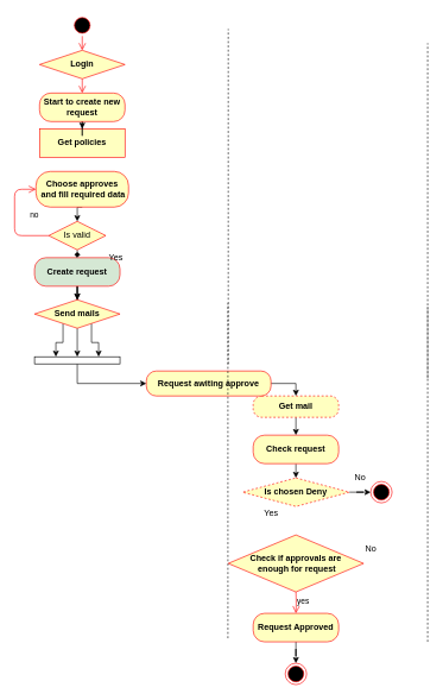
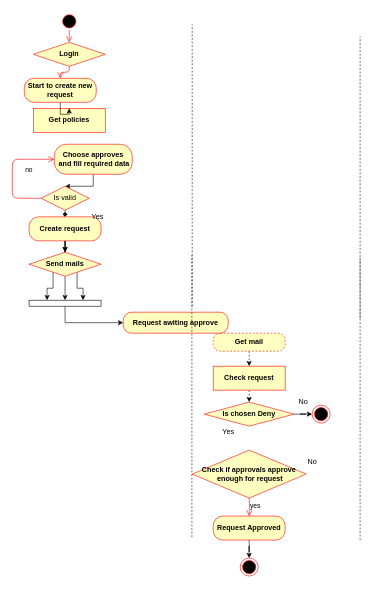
  <mxCell id="0" />
  <mxCell id="1" parent="0" />
  <mxCell id="2" value="" style="endArrow=none;dashed=1;html=1;" edge="1" parent="1"><mxGeometry width="50" height="50" relative="1" as="geometry"><mxPoint x="320" y="510" as="sourcePoint" /><mxPoint x="320" y="40" as="targetPoint" /></mxGeometry></mxCell>
  <mxCell id="3" value="" style="endArrow=none;dashed=1;html=1;" edge="1" parent="1"><mxGeometry width="50" height="50" relative="1" as="geometry"><mxPoint x="600" y="530" as="sourcePoint" /><mxPoint x="600" y="60" as="targetPoint" /></mxGeometry></mxCell>
  <mxCell id="4" value="" style="ellipse;html=1;shape=startState;fillColor=#000000;strokeColor=#ff0000;" vertex="1" parent="1"><mxGeometry x="100" y="20" width="30" height="30" as="geometry" /></mxCell>
  <mxCell id="5" value="" style="edgeStyle=orthogonalEdgeStyle;html=1;verticalAlign=bottom;endArrow=open;endSize=8;strokeColor=#ff0000;entryX=0.5;entryY=0;entryDx=0;entryDy=0;" edge="1" source="15" parent="1" target="18"><mxGeometry relative="1" as="geometry"><mxPoint x="150" y="110" as="targetPoint" /></mxGeometry></mxCell>
  <mxCell id="6" value="&lt;b&gt;Get policies&lt;br&gt;&lt;/b&gt;" style="whiteSpace=wrap;html=1;arcSize=40;fontColor=#000000;fillColor=#ffffc0;strokeColor=#ff0000;rounded=0;" vertex="1" parent="1"><mxGeometry x="55" y="180" width="120" height="40" as="geometry" /></mxCell>
  <mxCell id="7" style="edgeStyle=orthogonalEdgeStyle;rounded=0;orthogonalLoop=1;jettySize=auto;html=1;exitX=0.5;exitY=1;exitDx=0;exitDy=0;entryX=0.5;entryY=0;entryDx=0;entryDy=0;" edge="1" parent="1" source="8" target="13"><mxGeometry relative="1" as="geometry" /></mxCell>
- <mxCell id="8" value="&lt;span style=&quot;font-weight: 700 ; white-space: nowrap&quot;&gt;Choose approves&lt;br&gt;&amp;nbsp;and fill&amp;nbsp;&lt;/span&gt;&lt;span style=&quot;white-space: nowrap&quot;&gt;&lt;b&gt;required data&lt;br&gt;&lt;/b&gt;&lt;/span&gt;" style="rounded=1;whiteSpace=wrap;html=1;arcSize=40;fontColor=#000000;fillColor=#ffffc0;strokeColor=#ff0000;" vertex="1" parent="1"><mxGeometry x="50" y="240" width="130" height="50" as="geometry" /></mxCell>
+ <mxCell id="8" value="&lt;span style=&quot;font-weight: 700 ; white-space: nowrap&quot;&gt;Choose approves&lt;br&gt;&amp;nbsp;and fill&amp;nbsp;&lt;/span&gt;&lt;span style=&quot;white-space: nowrap&quot;&gt;&lt;b&gt;required data&lt;br&gt;&lt;/b&gt;&lt;/span&gt;" style="rounded=1;whiteSpace=wrap;html=1;arcSize=40;fontColor=#000000;fillColor=#ffffc0;strokeColor=#ff0000;" vertex="1" parent="1"><mxGeometry x="90" y="240" width="130" height="50" as="geometry" /></mxCell>
  <mxCell id="9" style="edgeStyle=orthogonalEdgeStyle;rounded=0;orthogonalLoop=1;jettySize=auto;html=1;exitX=0.5;exitY=1;exitDx=0;exitDy=0;entryX=0.5;entryY=0;entryDx=0;entryDy=0;" edge="1" parent="1" source="11" target="22"><mxGeometry relative="1" as="geometry" /></mxCell>
  <mxCell id="10" value="" style="edgeStyle=orthogonalEdgeStyle;rounded=0;orthogonalLoop=1;jettySize=auto;html=1;" edge="1" parent="1" source="11" target="22"><mxGeometry relative="1" as="geometry" /></mxCell>
- <mxCell id="11" value="&lt;span style=&quot;font-weight: 700 ; white-space: nowrap&quot;&gt;Create request&lt;/span&gt;" style="rounded=1;whiteSpace=wrap;html=1;arcSize=40;fontColor=#000000;fillColor=#d5e8d4;strokeColor=#ff0000;" vertex="1" parent="1"><mxGeometry x="48" y="361" width="120" height="40" as="geometry" /></mxCell>
+ <mxCell id="11" value="&lt;span style=&quot;font-weight: 700 ; white-space: nowrap&quot;&gt;Create request&lt;/span&gt;" style="rounded=1;whiteSpace=wrap;html=1;arcSize=40;fontColor=#000000;fillColor=#ffffc0;strokeColor=#ff0000;" vertex="1" parent="1"><mxGeometry x="48" y="361" width="120" height="40" as="geometry" /></mxCell>
  <mxCell id="12" style="edgeStyle=orthogonalEdgeStyle;rounded=0;orthogonalLoop=1;jettySize=auto;html=1;exitX=0.5;exitY=1;exitDx=0;exitDy=0;entryX=0.5;entryY=0;entryDx=0;entryDy=0;endArrow=diamond;" edge="1" parent="1" source="13" target="11"><mxGeometry relative="1" as="geometry" /></mxCell>
  <mxCell id="13" value="Is valid" style="rhombus;whiteSpace=wrap;html=1;fillColor=#ffffc0;strokeColor=#ff0000;" vertex="1" parent="1"><mxGeometry x="68" y="310" width="80" height="40" as="geometry" /></mxCell>
  <mxCell id="14" value="no" style="edgeStyle=orthogonalEdgeStyle;html=1;align=left;verticalAlign=bottom;endArrow=open;endSize=8;strokeColor=#ff0000;exitX=0;exitY=0.5;exitDx=0;exitDy=0;entryX=0;entryY=0.5;entryDx=0;entryDy=0;" edge="1" source="13" parent="1" target="8"><mxGeometry x="-0.049" y="-20" relative="1" as="geometry"><mxPoint x="0" y="330" as="targetPoint" /><Array as="points"><mxPoint x="20" y="330" /><mxPoint x="20" y="265" /></Array><mxPoint as="offset" /></mxGeometry></mxCell>
  <mxCell id="15" value="&lt;b&gt;Login&lt;br&gt;&lt;/b&gt;" style="rhombus;whiteSpace=wrap;html=1;arcSize=40;fontColor=#000000;fillColor=#ffffc0;strokeColor=#ff0000;" vertex="1" parent="1"><mxGeometry x="55" y="70" width="120" height="40" as="geometry" /></mxCell>
  <mxCell id="16" value="" style="edgeStyle=orthogonalEdgeStyle;html=1;verticalAlign=bottom;endArrow=open;endSize=8;strokeColor=#ff0000;entryX=0.5;entryY=0;entryDx=0;entryDy=0;" edge="1" parent="1" source="4" target="15"><mxGeometry relative="1" as="geometry"><mxPoint x="115" y="160" as="targetPoint" /><mxPoint x="115" y="100" as="sourcePoint" /></mxGeometry></mxCell>
  <mxCell id="17" style="edgeStyle=orthogonalEdgeStyle;rounded=0;orthogonalLoop=1;jettySize=auto;html=1;exitX=0.5;exitY=1;exitDx=0;exitDy=0;" edge="1" parent="1" source="18" target="6"><mxGeometry relative="1" as="geometry" /></mxCell>
- <mxCell id="18" value="&lt;b&gt;Start to create new request&lt;br&gt;&lt;/b&gt;" style="rounded=1;whiteSpace=wrap;html=1;arcSize=40;fontColor=#000000;fillColor=#ffffc0;strokeColor=#ff0000;" vertex="1" parent="1"><mxGeometry x="55" y="130" width="120" height="40" as="geometry" /></mxCell>
+ <mxCell id="18" value="&lt;b&gt;Start to create new request&lt;br&gt;&lt;/b&gt;" style="rounded=1;whiteSpace=wrap;html=1;arcSize=40;fontColor=#000000;fillColor=#ffffc0;strokeColor=#ff0000;" vertex="1" parent="1"><mxGeometry x="40" y="130" width="120" height="40" as="geometry" /></mxCell>
  <mxCell id="19" style="edgeStyle=orthogonalEdgeStyle;rounded=0;orthogonalLoop=1;jettySize=auto;html=1;exitX=0.25;exitY=1;exitDx=0;exitDy=0;entryX=0.25;entryY=0;entryDx=0;entryDy=0;" edge="1" parent="1" source="22" target="24"><mxGeometry relative="1" as="geometry"><mxPoint x="70" y="516" as="targetPoint" /></mxGeometry></mxCell>
  <mxCell id="20" style="edgeStyle=orthogonalEdgeStyle;rounded=0;orthogonalLoop=1;jettySize=auto;html=1;exitX=0.5;exitY=1;exitDx=0;exitDy=0;entryX=0.5;entryY=0;entryDx=0;entryDy=0;" edge="1" parent="1" source="22" target="24"><mxGeometry relative="1" as="geometry"><mxPoint x="109" y="518" as="targetPoint" /></mxGeometry></mxCell>
  <mxCell id="21" style="edgeStyle=orthogonalEdgeStyle;rounded=0;orthogonalLoop=1;jettySize=auto;html=1;exitX=0.75;exitY=1;exitDx=0;exitDy=0;entryX=0.75;entryY=0;entryDx=0;entryDy=0;" edge="1" parent="1" source="22" target="24"><mxGeometry relative="1" as="geometry"><mxPoint x="138" y="520" as="targetPoint" /></mxGeometry></mxCell>
  <mxCell id="22" value="&lt;span style=&quot;font-weight: 700 ; white-space: nowrap&quot;&gt;Send mails&lt;/span&gt;" style="rhombus;whiteSpace=wrap;html=1;arcSize=40;fontColor=#000000;fillColor=#ffffc0;strokeColor=#ff0000;" vertex="1" parent="1"><mxGeometry x="48" y="420" width="120" height="40" as="geometry" /></mxCell>
  <mxCell id="23" style="edgeStyle=orthogonalEdgeStyle;rounded=0;orthogonalLoop=1;jettySize=auto;html=1;exitX=0.5;exitY=1;exitDx=0;exitDy=0;entryX=0;entryY=0.5;entryDx=0;entryDy=0;" edge="1" parent="1" source="24" target="35"><mxGeometry relative="1" as="geometry" /></mxCell>
  <mxCell id="24" value="" style="html=1;" vertex="1" parent="1"><mxGeometry x="48" y="500" width="120" height="10" as="geometry" /></mxCell>
  <mxCell id="25" value="Yes&lt;br&gt;" style="text;html=1;align=center;verticalAlign=middle;resizable=0;points=[];;autosize=1;" vertex="1" parent="1"><mxGeometry x="142" y="351" width="40" height="20" as="geometry" /></mxCell>
- <mxCell id="26" style="edgeStyle=orthogonalEdgeStyle;rounded=0;orthogonalLoop=1;jettySize=auto;html=1;exitX=0.5;exitY=1;exitDx=0;exitDy=0;entryX=0.5;entryY=0;entryDx=0;entryDy=0;" edge="1" parent="1" source="27" target="29"><mxGeometry relative="1" as="geometry" /></mxCell>
+ <mxCell id="26" style="edgeStyle=orthogonalEdgeStyle;rounded=0;orthogonalLoop=1;jettySize=auto;html=1;exitX=0.5;exitY=1;exitDx=0;exitDy=0;entryX=0.5;entryY=0;entryDx=0;entryDy=0;dashed=1;" edge="1" parent="1" source="27" target="29"><mxGeometry relative="1" as="geometry" /></mxCell>
  <mxCell id="27" value="&lt;span style=&quot;font-weight: 700 ; white-space: nowrap&quot;&gt;Get mail&lt;br&gt;&lt;/span&gt;" style="rounded=1;whiteSpace=wrap;html=1;arcSize=40;fontColor=#000000;fillColor=#ffffc0;strokeColor=#ff0000;dashed=1;" vertex="1" parent="1"><mxGeometry x="355" y="555" width="120" height="30" as="geometry" /></mxCell>
- <mxCell id="28" style="edgeStyle=orthogonalEdgeStyle;rounded=0;orthogonalLoop=1;jettySize=auto;html=1;exitX=0.5;exitY=1;exitDx=0;exitDy=0;entryX=0.5;entryY=0;entryDx=0;entryDy=0;" edge="1" parent="1" source="29" target="36"><mxGeometry relative="1" as="geometry" /></mxCell>
- <mxCell id="29" value="&lt;span style=&quot;font-weight: 700 ; white-space: nowrap&quot;&gt;Check request&lt;br&gt;&lt;/span&gt;" style="rounded=1;whiteSpace=wrap;html=1;arcSize=40;fontColor=#000000;fillColor=#ffffc0;strokeColor=#ff0000;" vertex="1" parent="1"><mxGeometry x="355" y="610" width="120" height="40" as="geometry" /></mxCell>
- <mxCell id="30" value="&lt;span style=&quot;font-weight: 700 ; white-space: nowrap&quot;&gt;Check if approvals are&lt;br&gt;&amp;nbsp;&lt;/span&gt;&lt;span style=&quot;white-space: nowrap&quot;&gt;&lt;b&gt;enough for request&lt;/b&gt;&lt;/span&gt;" style="rhombus;whiteSpace=wrap;html=1;fillColor=#ffffc0;strokeColor=#ff0000;" vertex="1" parent="1"><mxGeometry x="320" y="750" width="190" height="80" as="geometry" /></mxCell>
+ <mxCell id="28" style="edgeStyle=orthogonalEdgeStyle;rounded=0;orthogonalLoop=1;jettySize=auto;html=1;exitX=0.5;exitY=1;exitDx=0;exitDy=0;entryX=0.5;entryY=0;entryDx=0;entryDy=0;dashed=1;" edge="1" parent="1" source="29" target="36"><mxGeometry relative="1" as="geometry" /></mxCell>
+ <mxCell id="29" value="&lt;span style=&quot;font-weight: 700 ; white-space: nowrap&quot;&gt;Check request&lt;br&gt;&lt;/span&gt;" style="whiteSpace=wrap;html=1;arcSize=40;fontColor=#000000;fillColor=#ffffc0;strokeColor=#ff0000;rounded=0;" vertex="1" parent="1"><mxGeometry x="355" y="610" width="120" height="40" as="geometry" /></mxCell>
+ <mxCell id="30" value="&lt;span style=&quot;font-weight: 700 ; white-space: nowrap&quot;&gt;Check if approvals approve&lt;br&gt;&amp;nbsp;&lt;/span&gt;&lt;span style=&quot;white-space: nowrap&quot;&gt;&lt;b&gt;enough for request&lt;/b&gt;&lt;/span&gt;" style="rhombus;whiteSpace=wrap;html=1;fillColor=#ffffc0;strokeColor=#ff0000;" vertex="1" parent="1"><mxGeometry x="320" y="750" width="190" height="80" as="geometry" /></mxCell>
  <mxCell id="31" value="yes" style="edgeStyle=orthogonalEdgeStyle;html=1;align=left;verticalAlign=top;endArrow=open;endSize=8;strokeColor=#ff0000;entryX=0.5;entryY=0;entryDx=0;entryDy=0;" edge="1" parent="1" target="33"><mxGeometry x="-1" relative="1" as="geometry"><mxPoint x="410.5" y="860" as="targetPoint" /><mxPoint x="415" y="830" as="sourcePoint" /></mxGeometry></mxCell>
  <mxCell id="32" style="edgeStyle=orthogonalEdgeStyle;rounded=0;orthogonalLoop=1;jettySize=auto;html=1;exitX=0.5;exitY=1;exitDx=0;exitDy=0;" edge="1" parent="1" source="33" target="42"><mxGeometry relative="1" as="geometry" /></mxCell>
  <mxCell id="33" value="&lt;span style=&quot;font-weight: 700 ; white-space: nowrap&quot;&gt;Request Approved&lt;/span&gt;" style="rounded=1;whiteSpace=wrap;html=1;arcSize=40;fontColor=#000000;fillColor=#ffffc0;strokeColor=#ff0000;" vertex="1" parent="1"><mxGeometry x="355" y="860" width="120" height="40" as="geometry" /></mxCell>
- <mxCell id="34" style="edgeStyle=orthogonalEdgeStyle;rounded=0;orthogonalLoop=1;jettySize=auto;html=1;exitX=1;exitY=0.5;exitDx=0;exitDy=0;entryX=0.5;entryY=0;entryDx=0;entryDy=0;" edge="1" parent="1" source="35" target="27"><mxGeometry relative="1" as="geometry" /></mxCell>
  <mxCell id="35" value="&lt;span style=&quot;font-weight: 700 ; white-space: nowrap&quot;&gt;Request awiting approve&lt;/span&gt;&lt;span style=&quot;font-weight: 700 ; white-space: nowrap&quot;&gt;&lt;br&gt;&lt;/span&gt;" style="rounded=1;whiteSpace=wrap;html=1;arcSize=40;fontColor=#000000;fillColor=#ffffc0;strokeColor=#ff0000;" vertex="1" parent="1"><mxGeometry x="205" y="520" width="175" height="35" as="geometry" /></mxCell>
- <mxCell id="36" value="&lt;span style=&quot;white-space: nowrap&quot;&gt;&lt;b&gt;Is chosen Deny&lt;/b&gt;&lt;/span&gt;" style="rhombus;whiteSpace=wrap;html=1;fillColor=#ffffc0;strokeColor=#ff0000;dashed=1;" vertex="1" parent="1"><mxGeometry x="340" y="670" width="150" height="40" as="geometry" /></mxCell>
+ <mxCell id="36" value="&lt;span style=&quot;white-space: nowrap&quot;&gt;&lt;b&gt;Is chosen Deny&lt;/b&gt;&lt;/span&gt;" style="rhombus;whiteSpace=wrap;html=1;fillColor=#ffffc0;strokeColor=#ff0000;" vertex="1" parent="1"><mxGeometry x="340" y="670" width="150" height="40" as="geometry" /></mxCell>
  <mxCell id="37" value="Yes" style="text;html=1;align=center;verticalAlign=middle;resizable=0;points=[];;autosize=1;" vertex="1" parent="1"><mxGeometry x="360" y="710" width="40" height="20" as="geometry" /></mxCell>
  <mxCell id="38" value="" style="ellipse;html=1;shape=endState;fillColor=#000000;strokeColor=#ff0000;" vertex="1" parent="1"><mxGeometry x="520" y="675" width="30" height="30" as="geometry" /></mxCell>
  <mxCell id="39" style="edgeStyle=orthogonalEdgeStyle;rounded=0;orthogonalLoop=1;jettySize=auto;html=1;exitX=1;exitY=0.5;exitDx=0;exitDy=0;" edge="1" parent="1" source="36" target="38"><mxGeometry relative="1" as="geometry"><mxPoint x="630" y="690" as="targetPoint" /><mxPoint x="490" y="690" as="sourcePoint" /></mxGeometry></mxCell>
  <mxCell id="40" value="No" style="text;html=1;align=center;verticalAlign=middle;resizable=0;points=[];;autosize=1;" vertex="1" parent="1"><mxGeometry x="505" y="760" width="30" height="20" as="geometry" /></mxCell>
  <mxCell id="41" value="No" style="text;html=1;align=center;verticalAlign=middle;resizable=0;points=[];;autosize=1;" vertex="1" parent="1"><mxGeometry x="490" y="660" width="30" height="20" as="geometry" /></mxCell>
  <mxCell id="42" value="" style="ellipse;html=1;shape=endState;fillColor=#000000;strokeColor=#ff0000;" vertex="1" parent="1"><mxGeometry x="400" y="930" width="30" height="30" as="geometry" /></mxCell>
  <mxCell id="43" value="" style="endArrow=none;dashed=1;html=1;" edge="1" parent="1"><mxGeometry width="50" height="50" relative="1" as="geometry"><mxPoint x="319.5" y="895" as="sourcePoint" /><mxPoint x="319.5" y="425" as="targetPoint" /></mxGeometry></mxCell>
  <mxCell id="44" value="" style="endArrow=none;dashed=1;html=1;" edge="1" parent="1"><mxGeometry width="50" height="50" relative="1" as="geometry"><mxPoint x="600" y="900" as="sourcePoint" /><mxPoint x="600" y="430" as="targetPoint" /></mxGeometry></mxCell>
